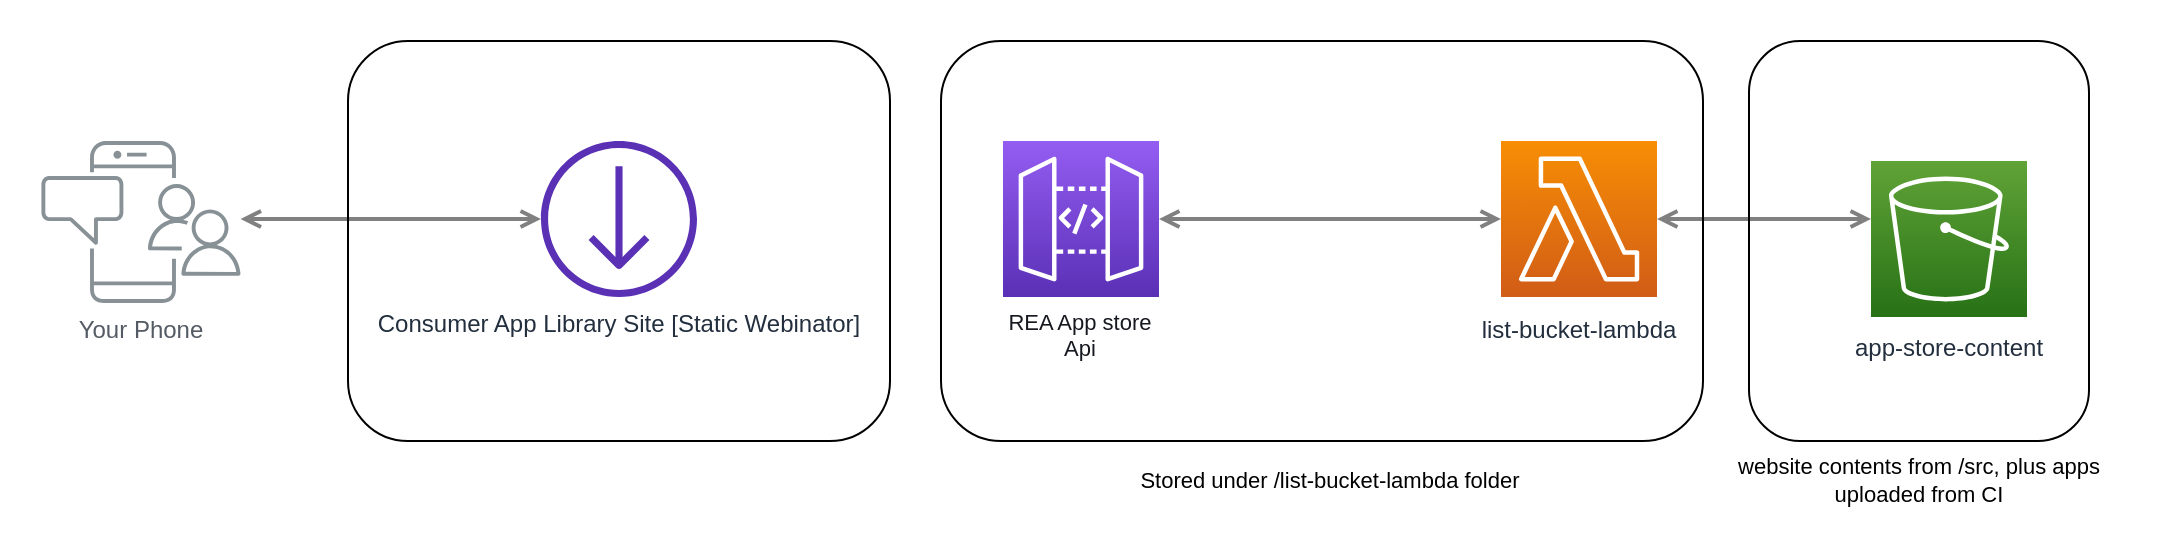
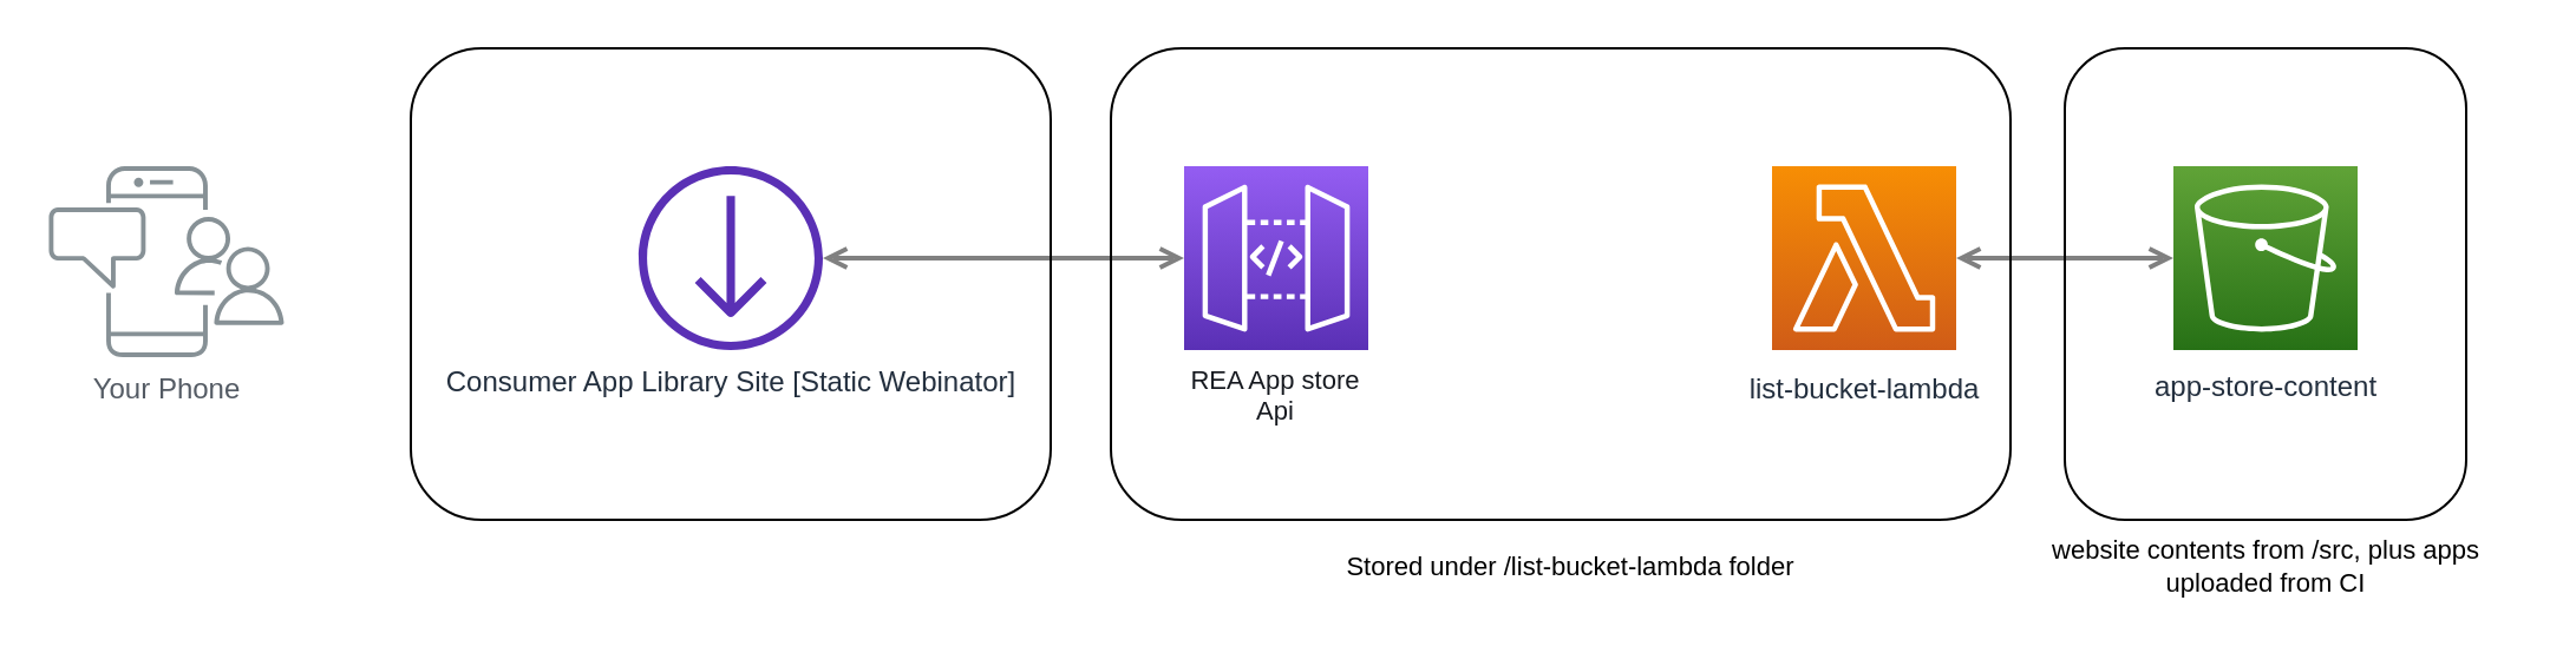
  <mxCell id="0" />
  <mxCell id="1" parent="0" />
  <mxCell id="2" style="edgeStyle=orthogonalEdgeStyle;rounded=0;orthogonalLoop=1;jettySize=auto;html=1;startArrow=open;startFill=0;endArrow=open;endFill=0;strokeWidth=2;strokeColor=#808080;" parent="1" source="6" target="8" edge="1"><mxGeometry relative="1" as="geometry"><Array as="points"><mxPoint x="820" y="109" /><mxPoint x="820" y="109" /></Array><mxPoint x="880" y="109" as="sourcePoint" /></mxGeometry></mxCell>
- <mxCell id="3" style="edgeStyle=orthogonalEdgeStyle;rounded=0;orthogonalLoop=1;jettySize=auto;html=1;startArrow=open;startFill=0;endArrow=open;endFill=0;strokeWidth=2;strokeColor=#808080;" parent="1" source="5" target="9" edge="1"><mxGeometry relative="1" as="geometry"><mxPoint x="220.285" y="101.676" as="sourcePoint" /><mxPoint x="290" y="70" as="targetPoint" /><Array as="points"><mxPoint x="140" y="109" /><mxPoint x="140" y="109" /></Array></mxGeometry></mxCell>
- <mxCell id="4" style="edgeStyle=orthogonalEdgeStyle;rounded=0;orthogonalLoop=1;jettySize=auto;html=1;startArrow=open;startFill=0;endArrow=open;endFill=0;strokeWidth=2;strokeColor=#808080;" parent="1" source="6" target="7" edge="1"><mxGeometry relative="1" as="geometry"><mxPoint x="450.5" y="100.224" as="sourcePoint" /><mxPoint x="368.466" y="187.5" as="targetPoint" /><Array as="points"><mxPoint x="630" y="109" /><mxPoint x="630" y="109" /></Array></mxGeometry></mxCell>
  <mxCell id="5" value="Your Phone" style="outlineConnect=0;gradientColor=none;fontColor=#545B64;strokeColor=none;fillColor=#879196;dashed=0;verticalLabelPosition=bottom;verticalAlign=top;align=center;html=1;fontSize=12;fontStyle=0;aspect=fixed;shape=mxgraph.aws4.illustration_notification;pointerEvents=1;labelBackgroundColor=#ffffff;" parent="1" vertex="1"><mxGeometry x="20" y="70" width="100" height="81" as="geometry" /></mxCell>
  <mxCell id="6" value="list-bucket-lambda" style="outlineConnect=0;fontColor=#232F3E;gradientColor=#F78E04;gradientDirection=north;fillColor=#D05C17;strokeColor=#ffffff;dashed=0;verticalLabelPosition=bottom;verticalAlign=top;align=center;html=1;fontSize=12;fontStyle=0;aspect=fixed;shape=mxgraph.aws4.resourceIcon;resIcon=mxgraph.aws4.lambda;labelBackgroundColor=#ffffff;spacingTop=3;" parent="1" vertex="1"><mxGeometry x="750" y="70" width="78" height="78" as="geometry" /></mxCell>
  <mxCell id="7" value="&lt;span style=&quot;color: rgb(22, 25, 31); font-size: 11px; white-space: normal;&quot;&gt;REA App store Api&lt;/span&gt;" style="outlineConnect=0;fontColor=#232F3E;gradientColor=#945DF2;gradientDirection=north;fillColor=#5A30B5;strokeColor=#ffffff;dashed=0;verticalLabelPosition=bottom;verticalAlign=top;align=center;html=1;fontSize=11;fontStyle=0;aspect=fixed;shape=mxgraph.aws4.resourceIcon;resIcon=mxgraph.aws4.api_gateway;labelBackgroundColor=#ffffff;fontFamily=Helvetica;whiteSpace=wrap;" parent="1" vertex="1"><mxGeometry x="501" y="70" width="78" height="78" as="geometry" /></mxCell>
- <mxCell id="8" value="&lt;div style=&quot;line-height: 18px; white-space: pre;&quot;&gt;&lt;span style=&quot;&quot;&gt;app-store-content&lt;/span&gt;&lt;/div&gt;" style="outlineConnect=0;fontColor=#232F3E;gradientColor=#60A337;gradientDirection=north;fillColor=#277116;strokeColor=#ffffff;dashed=0;verticalLabelPosition=bottom;verticalAlign=top;align=center;html=1;fontSize=12;fontStyle=0;aspect=fixed;shape=mxgraph.aws4.resourceIcon;resIcon=mxgraph.aws4.s3;labelBackgroundColor=#FFFFFF;fontFamily=Helvetica;" parent="1" vertex="1"><mxGeometry x="935" y="80" width="78" height="78" as="geometry" /></mxCell>
+ <mxCell id="8" value="&lt;div style=&quot;line-height: 18px; white-space: pre;&quot;&gt;&lt;span style=&quot;&quot;&gt;app-store-content&lt;/span&gt;&lt;/div&gt;" style="outlineConnect=0;fontColor=#232F3E;gradientColor=#60A337;gradientDirection=north;fillColor=#277116;strokeColor=#ffffff;dashed=0;verticalLabelPosition=bottom;verticalAlign=top;align=center;html=1;fontSize=12;fontStyle=0;aspect=fixed;shape=mxgraph.aws4.resourceIcon;resIcon=mxgraph.aws4.s3;labelBackgroundColor=#FFFFFF;fontFamily=Helvetica;" parent="1" vertex="1"><mxGeometry x="920" y="70" width="78" height="78" as="geometry" /></mxCell>
  <mxCell id="9" value="Consumer App Library Site [Static Webinator]" style="outlineConnect=0;fontColor=#232F3E;gradientColor=none;fillColor=#5A30B5;strokeColor=none;dashed=0;verticalLabelPosition=bottom;verticalAlign=top;align=center;html=1;fontSize=12;fontStyle=0;aspect=fixed;pointerEvents=1;shape=mxgraph.aws4.streaming_distribution;" vertex="1" parent="1"><mxGeometry x="270" y="70" width="78" height="78" as="geometry" /></mxCell>
+ <mxCell id="10" style="edgeStyle=orthogonalEdgeStyle;rounded=0;orthogonalLoop=1;jettySize=auto;html=1;startArrow=open;startFill=0;endArrow=open;endFill=0;strokeWidth=2;strokeColor=#808080;" edge="1" parent="1" source="7" target="9"><mxGeometry relative="1" as="geometry"><mxPoint x="490" y="108.5" as="sourcePoint" /><mxPoint x="348" y="108.5" as="targetPoint" /><Array as="points" /></mxGeometry></mxCell>
  <mxCell id="11" value="" style="rounded=1;whiteSpace=wrap;html=1;labelBackgroundColor=none;fontFamily=Helvetica;fontSize=11;fontColor=none;fillColor=none;" vertex="1" parent="1"><mxGeometry x="470" y="20" width="381" height="200" as="geometry" /></mxCell>
  <mxCell id="12" value="" style="rounded=1;whiteSpace=wrap;html=1;labelBackgroundColor=none;fontFamily=Helvetica;fontSize=11;fontColor=none;fillColor=none;" vertex="1" parent="1"><mxGeometry x="874" y="20" width="170" height="200" as="geometry" /></mxCell>
  <mxCell id="13" value="" style="rounded=1;whiteSpace=wrap;html=1;labelBackgroundColor=none;fontFamily=Helvetica;fontSize=11;fontColor=none;fillColor=none;" vertex="1" parent="1"><mxGeometry x="173.5" y="20" width="271" height="200" as="geometry" /></mxCell>
  <mxCell id="14" value="Stored under /list-bucket-lambda folder" style="text;html=1;strokeColor=none;fillColor=none;align=center;verticalAlign=middle;whiteSpace=wrap;rounded=0;labelBackgroundColor=none;fontFamily=Helvetica;fontSize=11;fontColor=none;" vertex="1" parent="1"><mxGeometry x="500" y="230" width="330" height="20" as="geometry" /></mxCell>
  <mxCell id="15" value="website contents from /src, plus apps uploaded from CI" style="text;html=1;strokeColor=none;fillColor=none;align=center;verticalAlign=middle;whiteSpace=wrap;rounded=0;labelBackgroundColor=none;fontFamily=Helvetica;fontSize=11;fontColor=none;" vertex="1" parent="1"><mxGeometry x="849.5" y="225" width="219" height="30" as="geometry" /></mxCell>
